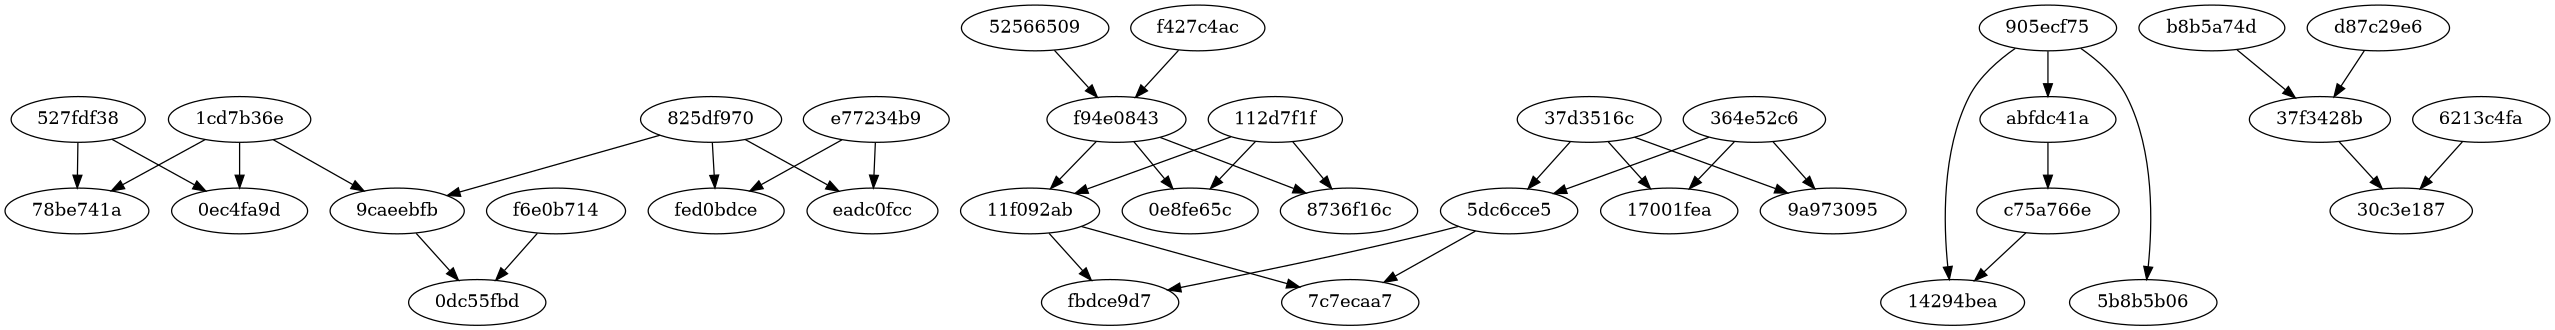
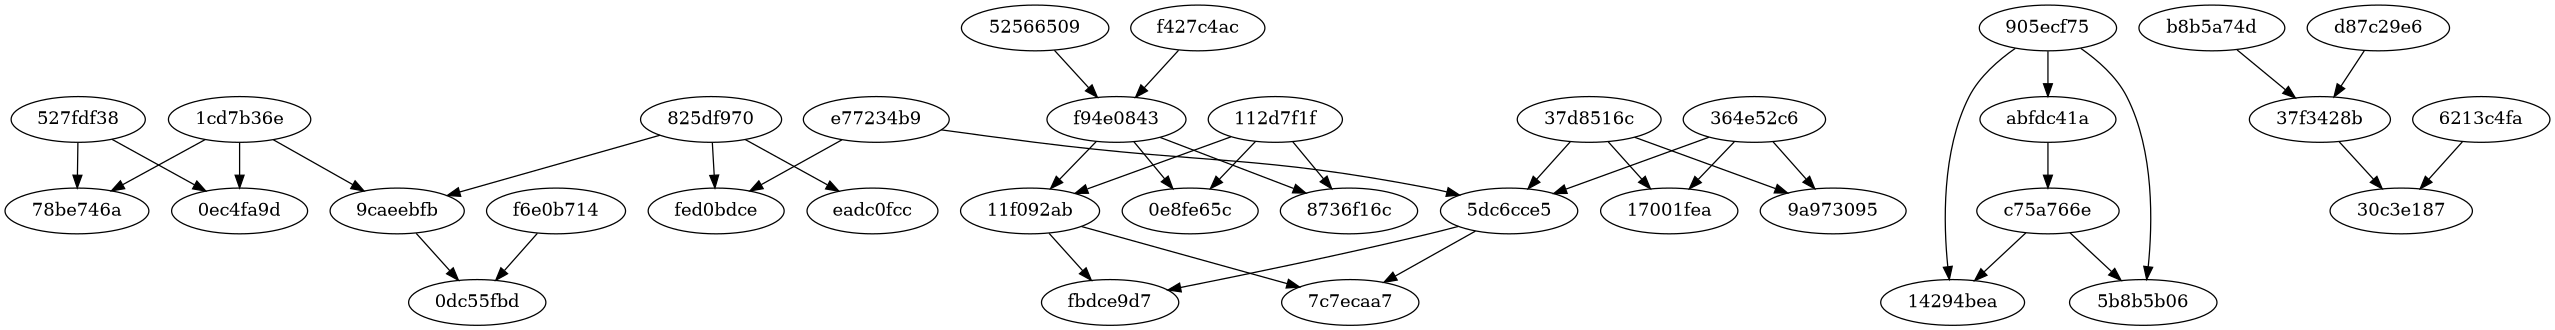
  digraph {
    "527fdf38"
-   "78be746a" [label="78be741a"]
+   "78be746a"
    "0ec4fa9d"
    "1cd7b36e"
    "9caeebfb"
    e77234b9
    fed0bdce
    eadc0fcc
    "0dc55fbd"
    "825df970"
    52566509
    f94e0843
    "11f092ab"
    "0e8fe65c"
    "8736f16c"
    f427c4ac
    "7c7ecaa7"
    fbdce9d7
    c75a766e
    "14294bea"
    "5b8b5b06"
    abfdc41a
    "905ecf75"
    b8b5a74d
    "37f3428b"
    "30c3e187"
    d87c29e6
    "112d7f1f"
    f6e0b714
    "6213c4fa"
-   "37d3516c"
+   "37d3516c" [label="37d8516c"]
    "17001fea"
    "9a973095"
    "5dc6cce5"
    "364e52c6"
    "527fdf38" -> "78be746a"
    "527fdf38" -> "0ec4fa9d"
    "1cd7b36e" -> "78be746a"
    "1cd7b36e" -> "0ec4fa9d"
    "1cd7b36e" -> "9caeebfb"
    "9caeebfb" -> "0dc55fbd"
    e77234b9 -> fed0bdce
-   e77234b9 -> eadc0fcc
+   e77234b9 -> "5dc6cce5"
    "825df970" -> "9caeebfb"
    "825df970" -> fed0bdce
    "825df970" -> eadc0fcc
    52566509 -> f94e0843
    f94e0843 -> "11f092ab"
    f94e0843 -> "0e8fe65c"
    f94e0843 -> "8736f16c"
    "11f092ab" -> "7c7ecaa7"
    "11f092ab" -> fbdce9d7
    f427c4ac -> f94e0843
    c75a766e -> "14294bea"
+   c75a766e -> "5b8b5b06"
    abfdc41a -> c75a766e
    "905ecf75" -> "14294bea"
    "905ecf75" -> "5b8b5b06"
    "905ecf75" -> abfdc41a
    b8b5a74d -> "37f3428b"
    "37f3428b" -> "30c3e187"
    d87c29e6 -> "37f3428b"
    "112d7f1f" -> "11f092ab"
    "112d7f1f" -> "0e8fe65c"
    "112d7f1f" -> "8736f16c"
    f6e0b714 -> "0dc55fbd"
    "6213c4fa" -> "30c3e187"
    "37d3516c" -> "17001fea"
    "37d3516c" -> "9a973095"
    "37d3516c" -> "5dc6cce5"
    "5dc6cce5" -> "7c7ecaa7"
    "5dc6cce5" -> fbdce9d7
    "364e52c6" -> "17001fea"
    "364e52c6" -> "9a973095"
    "364e52c6" -> "5dc6cce5"
  }
